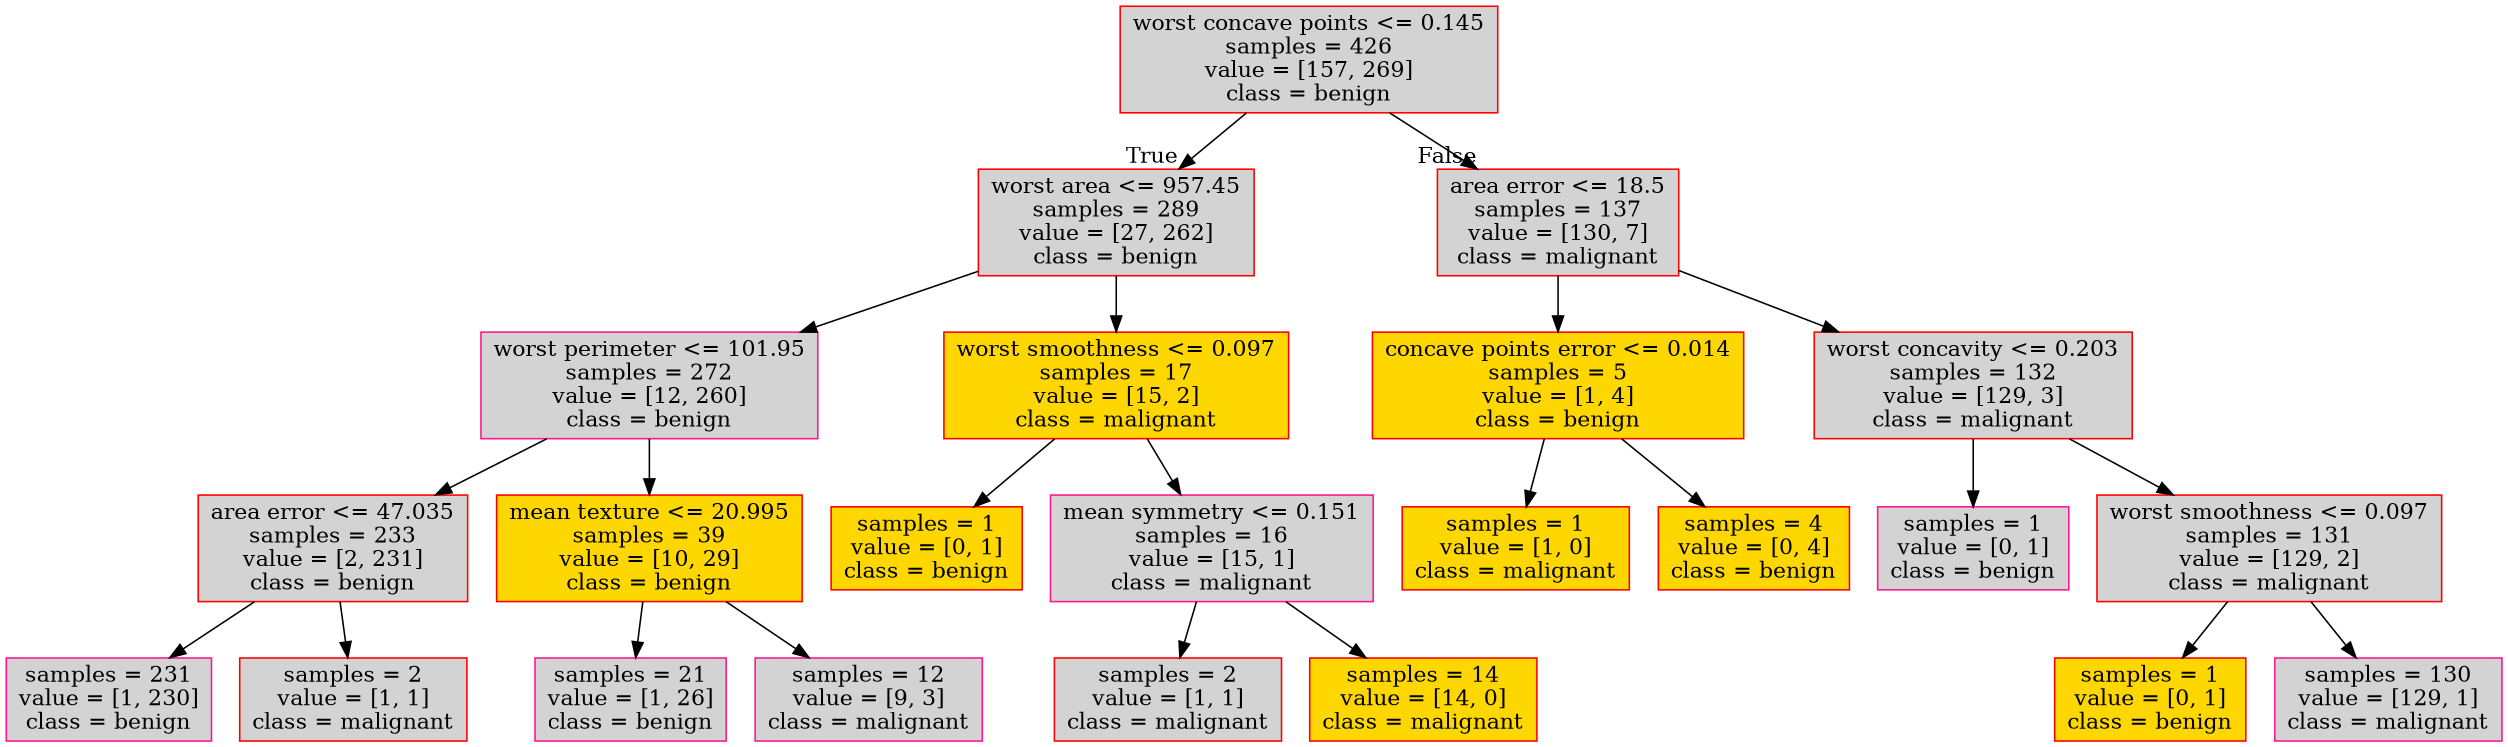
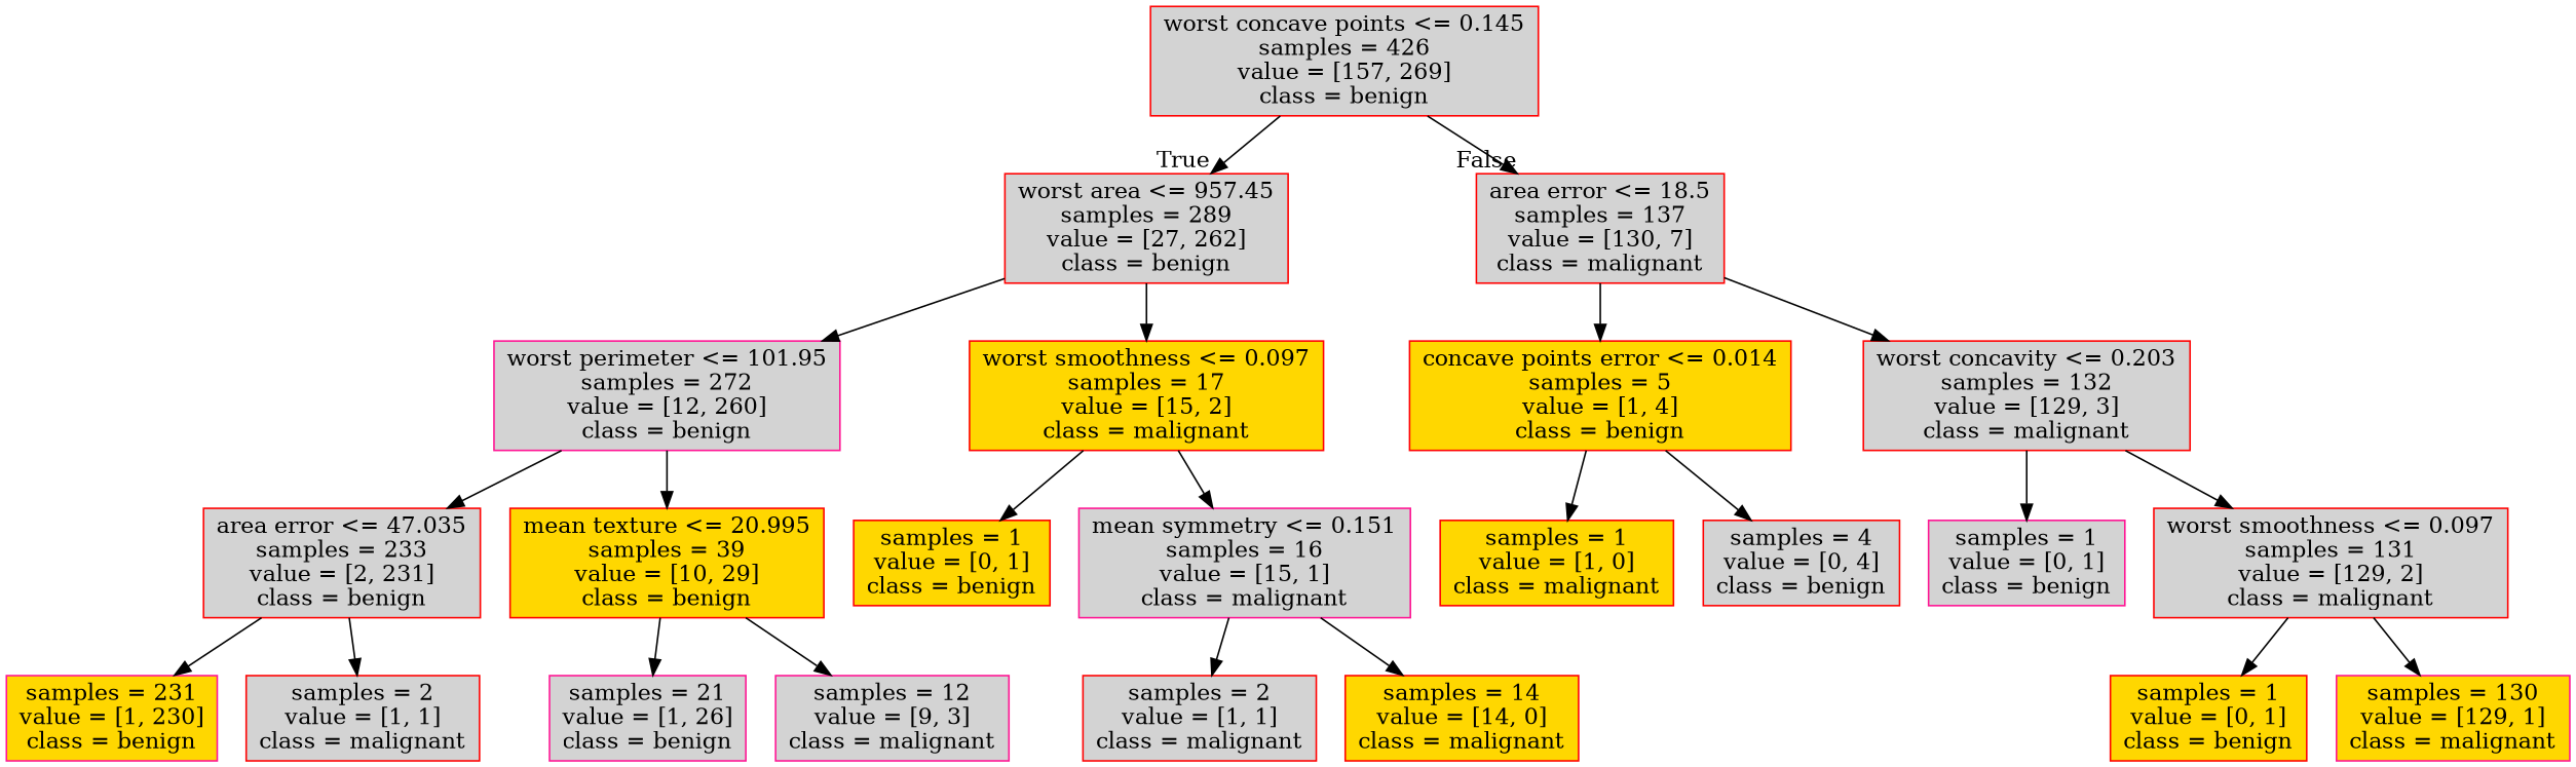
  digraph {
    node [color=red fillcolor=lightgrey shape=box style=filled]
    n1 [label="worst concave points <= 0.145\nsamples = 426\nvalue = [157, 269]\nclass = benign"]
    n2 [label="worst area <= 957.45\nsamples = 289\nvalue = [27, 262]\nclass = benign"]
    n3 [label="area error <= 18.5\nsamples = 137\nvalue = [130, 7]\nclass = malignant"]
    n4 [color=deeppink label="worst perimeter <= 101.95\nsamples = 272\nvalue = [12, 260]\nclass = benign"]
    n5 [fillcolor=gold label="worst smoothness <= 0.097\nsamples = 17\nvalue = [15, 2]\nclass = malignant"]
    n6 [fillcolor=gold label="concave points error <= 0.014\nsamples = 5\nvalue = [1, 4]\nclass = benign"]
    n7 [label="worst concavity <= 0.203\nsamples = 132\nvalue = [129, 3]\nclass = malignant"]
    n8 [label="area error <= 47.035\nsamples = 233\nvalue = [2, 231]\nclass = benign"]
    n9 [fillcolor=gold label="mean texture <= 20.995\nsamples = 39\nvalue = [10, 29]\nclass = benign"]
    n10 [fillcolor=gold label="samples = 1\nvalue = [0, 1]\nclass = benign"]
    n11 [color=deeppink label="mean symmetry <= 0.151\nsamples = 16\nvalue = [15, 1]\nclass = malignant"]
-   n12 [color=deeppink label="samples = 231\nvalue = [1, 230]\nclass = benign"]
+   n12 [color=deeppink fillcolor=gold label="samples = 231\nvalue = [1, 230]\nclass = benign"]
    n13 [label="samples = 2\nvalue = [1, 1]\nclass = malignant"]
    n14 [color=deeppink label="samples = 21\nvalue = [1, 26]\nclass = benign"]
    n15 [color=deeppink label="samples = 12\nvalue = [9, 3]\nclass = malignant"]
    n16 [label="samples = 2\nvalue = [1, 1]\nclass = malignant"]
    n17 [fillcolor=gold label="samples = 14\nvalue = [14, 0]\nclass = malignant"]
    n18 [fillcolor=gold label="samples = 1\nvalue = [1, 0]\nclass = malignant"]
-   n19 [fillcolor=gold label="samples = 4\nvalue = [0, 4]\nclass = benign"]
+   n19 [label="samples = 4\nvalue = [0, 4]\nclass = benign"]
    n20 [color=deeppink label="samples = 1\nvalue = [0, 1]\nclass = benign"]
    n21 [label="worst smoothness <= 0.097\nsamples = 131\nvalue = [129, 2]\nclass = malignant"]
    n22 [fillcolor=gold label="samples = 1\nvalue = [0, 1]\nclass = benign"]
-   n23 [color=deeppink label="samples = 130\nvalue = [129, 1]\nclass = malignant"]
+   n23 [color=deeppink fillcolor=gold label="samples = 130\nvalue = [129, 1]\nclass = malignant"]
    n1 -> n2 [headlabel=True labelangle=45 labeldistance=2.5]
    n1 -> n3 [headlabel=False labelangle=-45 labeldistance=2.5]
    n2 -> n4
    n2 -> n5
    n3 -> n6
    n3 -> n7
    n4 -> n8
    n4 -> n9
    n5 -> n10
    n5 -> n11
    n6 -> n18
    n6 -> n19
    n7 -> n20
    n7 -> n21
    n8 -> n12
    n8 -> n13
    n9 -> n14
    n9 -> n15
    n11 -> n16
    n11 -> n17
    n21 -> n22
    n21 -> n23
  }
